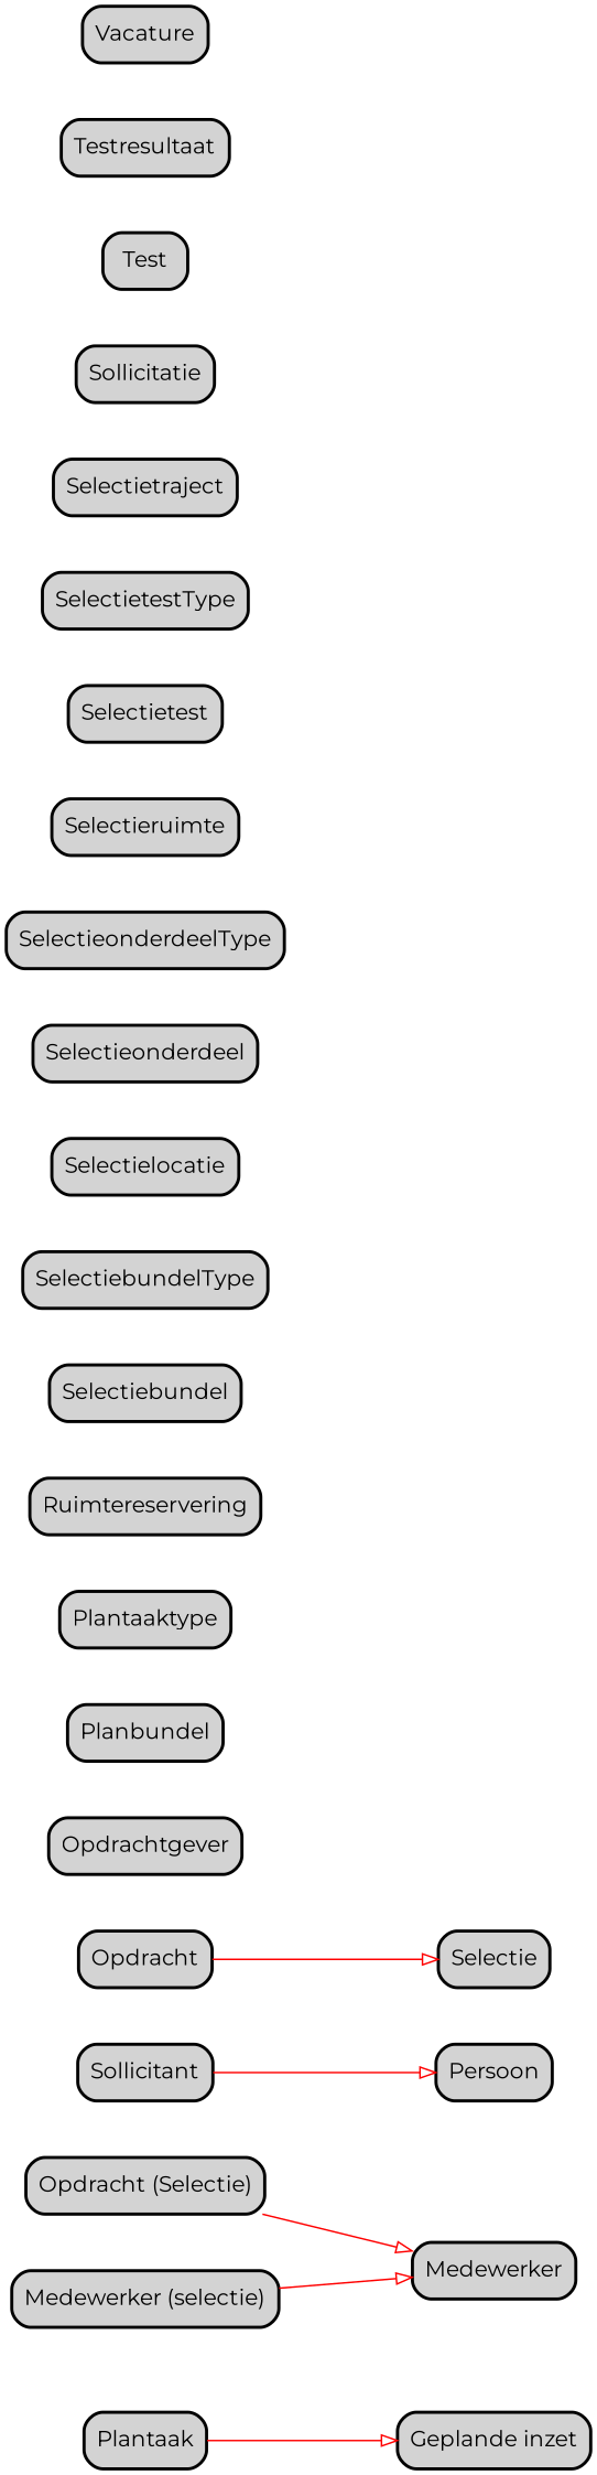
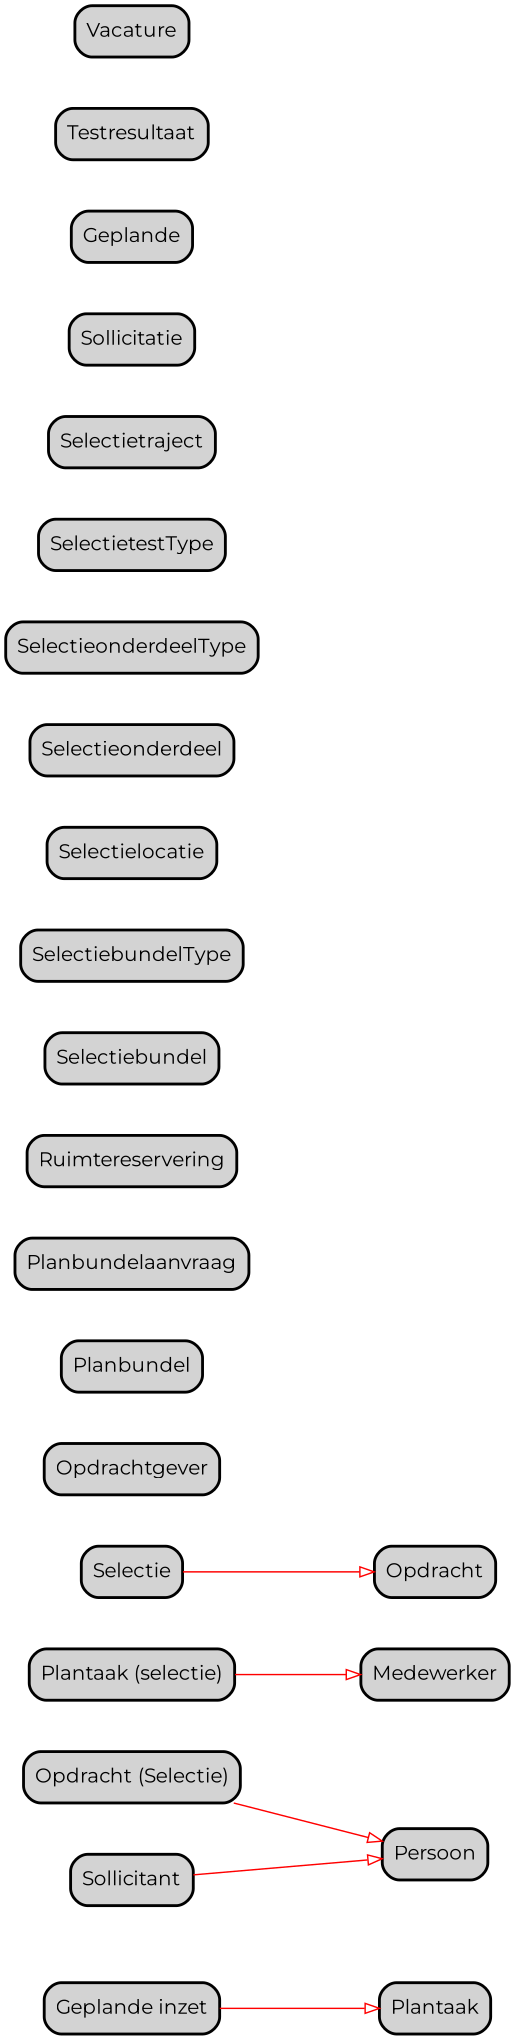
  digraph {
    bgcolor=white
    fontname=Montserrat
    nodesep=0.5
    rank=same
    rankdir=LR
    ranksep=1
    remincross=true
    node [bgcolor=lightgray fontname=Montserrat shape=box style="rounded,filled,bold"]
    edge [arrowhead=onormal color=red fontname=Montserrat]
    n1 [label="Geplande inzet"]
    n2 [label="Opdracht (Selectie)"]
    n3 [label=Persoon]
    n4 [label=Medewerker]
-   n5 [label="Medewerker (selectie)"]
+   n5 [label="Plantaak (selectie)"]
    n6 [label=Opdracht]
    n7 [label=Opdrachtgever]
    n8 [label=Planbundel]
+   n9 [label=Planbundelaanvraag]
    n10 [label=Plantaak]
-   n11 [label=Plantaaktype]
    n12 [label=Ruimtereservering]
    n13 [label=Selectiebundel]
    n14 [label=SelectiebundelType]
    n15 [label=Selectielocatie]
    n16 [label=Selectieonderdeel]
    n17 [label=SelectieonderdeelType]
    n18 [label=Selectie]
-   n19 [label=Selectieruimte]
-   n20 [label=Selectietest]
    n21 [label=SelectietestType]
    n22 [label=Selectietraject]
    n23 [label=Sollicitant]
    n24 [label=Sollicitatie]
-   n25 [label=Test]
+   n25 [label=Geplande]
    n26 [label=Testresultaat]
    n27 [label=Vacature]
-   n2 -> n4
+   n2 -> n3
    n5 -> n4
-   n10 -> n1
-   n6 -> n18
+   n1 -> n10
+   n18 -> n6
    n23 -> n3
  }
